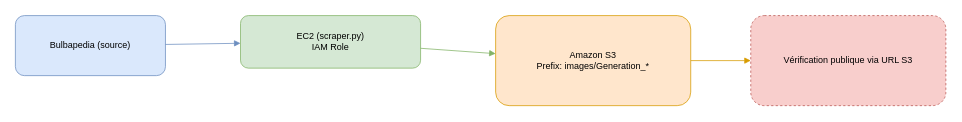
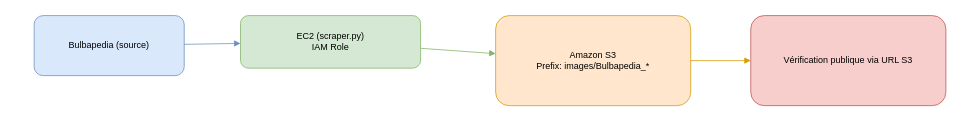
  <mxCell id="0" />
  <mxCell id="1" parent="0" />
- <mxCell id="2" value="Bulbapedia (source)" style="rounded=1;whiteSpace=wrap;html=1;fillColor=#dae8fc;strokeColor=#6c8ebf;" vertex="1" parent="1"><mxGeometry x="20" y="20" width="200" height="80" as="geometry" /></mxCell>
+ <mxCell id="2" value="Bulbapedia (source)" style="rounded=1;whiteSpace=wrap;html=1;fillColor=#dae8fc;strokeColor=#6c8ebf;" vertex="1" parent="1"><mxGeometry x="45" y="20" width="200" height="80" as="geometry" /></mxCell>
  <mxCell id="3" value="EC2 (scraper.py)&#10;IAM Role" style="rounded=1;whiteSpace=wrap;html=1;fillColor=#d5e8d4;strokeColor=#82b366;" vertex="1" parent="1"><mxGeometry x="320" y="20" width="240" height="70" as="geometry" /></mxCell>
- <mxCell id="4" value="Amazon S3&#10;Prefix: images/Generation_*" style="rounded=1;whiteSpace=wrap;html=1;fillColor=#ffe6cc;strokeColor=#d79b00;" vertex="1" parent="1"><mxGeometry x="660" y="20" width="260" height="120" as="geometry" /></mxCell>
- <mxCell id="5" value="Vérification publique via URL S3" style="rounded=1;whiteSpace=wrap;html=1;fillColor=#f8cecc;strokeColor=#b85450;dashed=1;" vertex="1" parent="1"><mxGeometry x="1000" y="20" width="260" height="120" as="geometry" /></mxCell>
+ <mxCell id="4" value="Amazon S3&#10;Prefix: images/Bulbapedia_*" style="rounded=1;whiteSpace=wrap;html=1;fillColor=#ffe6cc;strokeColor=#d79b00;" vertex="1" parent="1"><mxGeometry x="660" y="20" width="260" height="120" as="geometry" /></mxCell>
+ <mxCell id="5" value="Vérification publique via URL S3" style="rounded=1;whiteSpace=wrap;html=1;fillColor=#f8cecc;strokeColor=#b85450;" vertex="1" parent="1"><mxGeometry x="1000" y="20" width="260" height="120" as="geometry" /></mxCell>
  <mxCell id="6" edge="1" parent="1" source="2" target="3" style="endArrow=block;strokeColor=#6c8ebf;"><mxGeometry relative="1" as="geometry" /></mxCell>
  <mxCell id="7" edge="1" parent="1" source="3" target="4" style="endArrow=block;strokeColor=#82b366;"><mxGeometry relative="1" as="geometry" /></mxCell>
  <mxCell id="8" edge="1" parent="1" source="4" target="5" style="endArrow=block;strokeColor=#d79b00;"><mxGeometry relative="1" as="geometry" /></mxCell>
